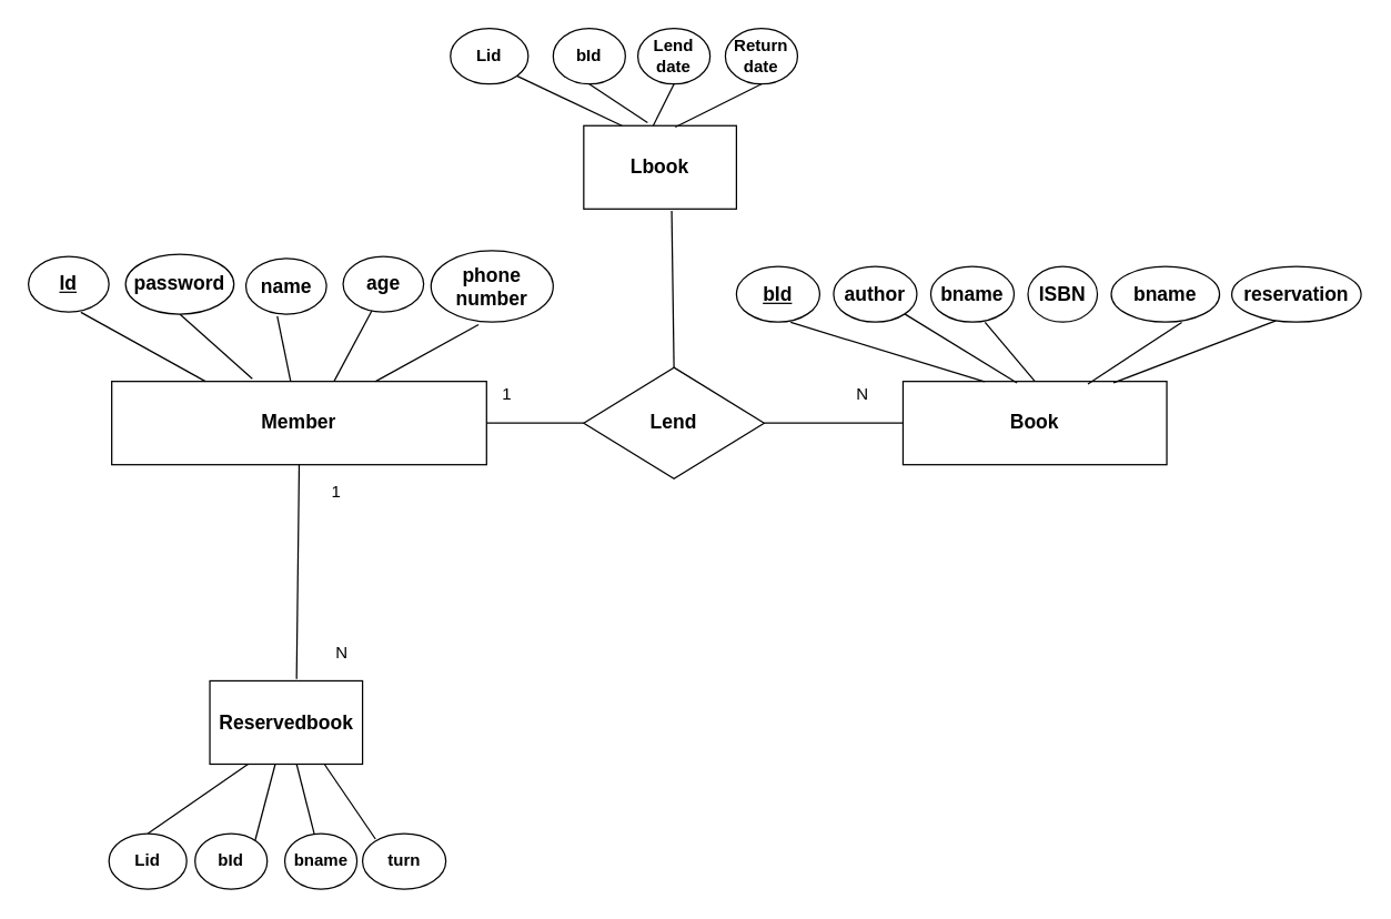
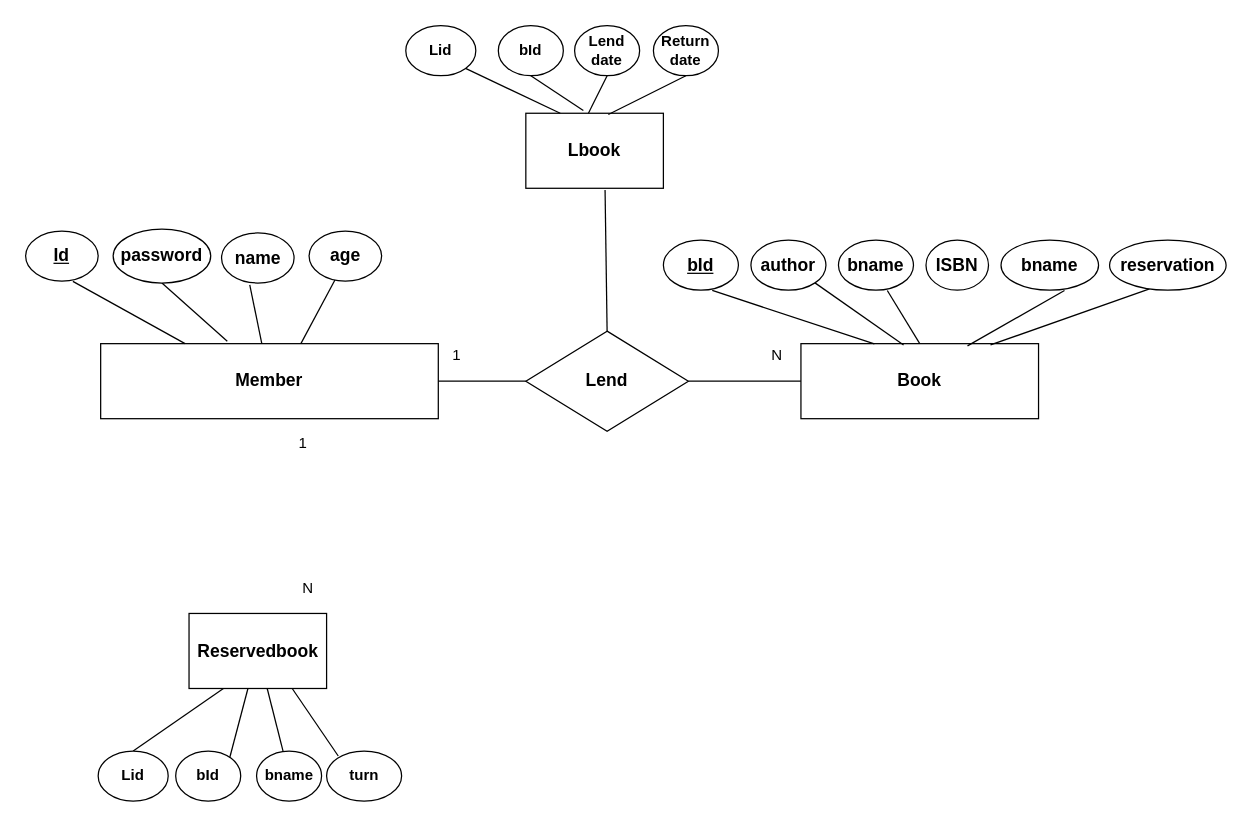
  <mxCell id="0" />
  <mxCell id="1" parent="0" />
  <mxCell id="2" value="&lt;span style=&quot;font-size: 14px&quot;&gt;&lt;b&gt;Member&lt;/b&gt;&lt;/span&gt;" style="rounded=0;whiteSpace=wrap;html=1;" vertex="1" parent="1"><mxGeometry x="80" y="274.25" width="270" height="60" as="geometry" /></mxCell>
  <mxCell id="3" value="" style="endArrow=none;html=1;entryX=0.651;entryY=1.005;entryDx=0;entryDy=0;entryPerimeter=0;exitX=0.25;exitY=0;exitDx=0;exitDy=0;" edge="1" parent="1" source="2" target="4"><mxGeometry width="50" height="50" relative="1" as="geometry"><mxPoint x="92.58" y="265.27" as="sourcePoint" /><mxPoint x="90" y="224.25" as="targetPoint" /><Array as="points" /></mxGeometry></mxCell>
  <mxCell id="4" value="&lt;b&gt;&lt;u&gt;&lt;font style=&quot;font-size: 14px&quot;&gt;Id&lt;/font&gt;&lt;/u&gt;&lt;/b&gt;" style="ellipse;whiteSpace=wrap;html=1;" vertex="1" parent="1"><mxGeometry x="20" y="184.25" width="58" height="40" as="geometry" /></mxCell>
  <mxCell id="5" value="" style="endArrow=none;html=1;exitX=0.375;exitY=-0.033;exitDx=0;exitDy=0;entryX=0.5;entryY=1;entryDx=0;entryDy=0;exitPerimeter=0;" edge="1" parent="1" source="2" target="6"><mxGeometry width="50" height="50" relative="1" as="geometry"><mxPoint x="122.46" y="264.25" as="sourcePoint" /><mxPoint x="170" y="227.25" as="targetPoint" /><Array as="points" /></mxGeometry></mxCell>
  <mxCell id="6" value="&lt;b&gt;&lt;font style=&quot;font-size: 14px&quot;&gt;password&lt;/font&gt;&lt;/b&gt;" style="ellipse;whiteSpace=wrap;html=1;" vertex="1" parent="1"><mxGeometry x="90" y="182.75" width="78" height="43" as="geometry" /></mxCell>
  <mxCell id="7" value="" style="endArrow=none;html=1;entryX=0.389;entryY=1.035;entryDx=0;entryDy=0;entryPerimeter=0;" edge="1" parent="1" source="2" target="8"><mxGeometry width="50" height="50" relative="1" as="geometry"><mxPoint x="169.997" y="264.25" as="sourcePoint" /><mxPoint x="226.67" y="224.25" as="targetPoint" /></mxGeometry></mxCell>
  <mxCell id="8" value="&lt;font style=&quot;font-size: 14px&quot;&gt;&lt;b&gt;name&lt;/b&gt;&lt;/font&gt;" style="ellipse;whiteSpace=wrap;html=1;" vertex="1" parent="1"><mxGeometry x="176.67" y="185.75" width="58" height="40" as="geometry" /></mxCell>
  <mxCell id="9" value="" style="endArrow=none;html=1;exitX=0.593;exitY=0;exitDx=0;exitDy=0;entryX=0.362;entryY=0.963;entryDx=0;entryDy=0;entryPerimeter=0;exitPerimeter=0;" edge="1" parent="1" target="10" source="2"><mxGeometry width="50" height="50" relative="1" as="geometry"><mxPoint x="191.67" y="264.25" as="sourcePoint" /><mxPoint x="270" y="225.25" as="targetPoint" /></mxGeometry></mxCell>
  <mxCell id="10" value="&lt;font style=&quot;font-size: 14px&quot;&gt;&lt;b&gt;age&lt;/b&gt;&lt;/font&gt;" style="ellipse;whiteSpace=wrap;html=1;" vertex="1" parent="1"><mxGeometry x="246.67" y="184.25" width="58" height="40" as="geometry" /></mxCell>
- <mxCell id="11" value="" style="endArrow=none;html=1;entryX=0.389;entryY=1.035;entryDx=0;entryDy=0;entryPerimeter=0;exitX=0.704;exitY=0;exitDx=0;exitDy=0;exitPerimeter=0;" edge="1" parent="1" target="12" source="2"><mxGeometry width="50" height="50" relative="1" as="geometry"><mxPoint x="320.61" y="274.25" as="sourcePoint" /><mxPoint x="370" y="224.25" as="targetPoint" /></mxGeometry></mxCell>
- <mxCell id="12" value="&lt;font style=&quot;font-size: 14px&quot;&gt;&lt;b&gt;phone&lt;br&gt;number&lt;br&gt;&lt;/b&gt;&lt;/font&gt;" style="ellipse;whiteSpace=wrap;html=1;" vertex="1" parent="1"><mxGeometry x="310" y="180" width="88" height="51.5" as="geometry" /></mxCell>
  <mxCell id="13" value="&lt;b style=&quot;font-size: 14px&quot;&gt;Lend&lt;/b&gt;" style="rhombus;whiteSpace=wrap;html=1;" vertex="1" parent="1"><mxGeometry x="420" y="264.25" width="130" height="80" as="geometry" /></mxCell>
  <mxCell id="14" value="" style="endArrow=none;html=1;entryX=0;entryY=0.5;entryDx=0;entryDy=0;exitX=1;exitY=0.5;exitDx=0;exitDy=0;fontStyle=1" edge="1" parent="1" source="2" target="13"><mxGeometry width="50" height="50" relative="1" as="geometry"><mxPoint x="370" y="324.25" as="sourcePoint" /><mxPoint x="420" y="274.25" as="targetPoint" /></mxGeometry></mxCell>
  <mxCell id="15" value="" style="endArrow=none;html=1;exitX=1;exitY=0.5;exitDx=0;exitDy=0;entryX=0;entryY=0.5;entryDx=0;entryDy=0;" edge="1" parent="1" source="13" target="16"><mxGeometry width="50" height="50" relative="1" as="geometry"><mxPoint x="590" y="374.25" as="sourcePoint" /><mxPoint x="640" y="304.25" as="targetPoint" /></mxGeometry></mxCell>
- <mxCell id="16" value="&lt;span style=&quot;font-size: 14px&quot;&gt;&lt;b&gt;Book&lt;/b&gt;&lt;/span&gt;" style="rounded=0;whiteSpace=wrap;html=1;" vertex="1" parent="1"><mxGeometry x="650" y="274.25" width="190" height="60" as="geometry" /></mxCell>
+ <mxCell id="16" value="&lt;span style=&quot;font-size: 14px&quot;&gt;&lt;b&gt;Book&lt;/b&gt;&lt;/span&gt;" style="rounded=0;whiteSpace=wrap;html=1;" vertex="1" parent="1"><mxGeometry x="640" y="274.25" width="190" height="60" as="geometry" /></mxCell>
  <mxCell id="17" value="" style="endArrow=none;html=1;entryX=0.651;entryY=1.005;entryDx=0;entryDy=0;entryPerimeter=0;exitX=0.309;exitY=0.003;exitDx=0;exitDy=0;exitPerimeter=0;" edge="1" parent="1" target="18" source="16"><mxGeometry width="50" height="50" relative="1" as="geometry"><mxPoint x="697.5" y="274.25" as="sourcePoint" /><mxPoint x="640" y="224.25" as="targetPoint" /><Array as="points" /></mxGeometry></mxCell>
  <mxCell id="18" value="&lt;b&gt;&lt;u&gt;&lt;font style=&quot;font-size: 14px&quot;&gt;bId&lt;/font&gt;&lt;/u&gt;&lt;/b&gt;" style="ellipse;whiteSpace=wrap;html=1;" vertex="1" parent="1"><mxGeometry x="530" y="191.5" width="60" height="40" as="geometry" /></mxCell>
  <mxCell id="19" value="1" style="text;html=1;strokeColor=none;fillColor=none;align=center;verticalAlign=middle;whiteSpace=wrap;rounded=0;" vertex="1" parent="1"><mxGeometry x="354" y="274.25" width="22" height="20" as="geometry" /></mxCell>
  <mxCell id="20" value="N" style="text;html=1;strokeColor=none;fillColor=none;align=center;verticalAlign=middle;whiteSpace=wrap;rounded=0;" vertex="1" parent="1"><mxGeometry x="610" y="274.25" width="22" height="20" as="geometry" /></mxCell>
  <mxCell id="21" value="" style="endArrow=none;html=1;entryX=0;entryY=0;entryDx=0;entryDy=0;exitX=0.432;exitY=0.017;exitDx=0;exitDy=0;exitPerimeter=0;" edge="1" parent="1" target="22" source="16"><mxGeometry width="50" height="50" relative="1" as="geometry"><mxPoint x="803.15" y="275.45" as="sourcePoint" /><mxPoint x="730" y="224.25" as="targetPoint" /><Array as="points" /></mxGeometry></mxCell>
  <mxCell id="22" value="&lt;span style=&quot;font-size: 14px&quot;&gt;&lt;b&gt;author&lt;/b&gt;&lt;/span&gt;" style="ellipse;whiteSpace=wrap;html=1;direction=west;" vertex="1" parent="1"><mxGeometry x="600" y="191.5" width="60" height="40" as="geometry" /></mxCell>
  <mxCell id="23" value="" style="endArrow=none;html=1;entryX=0.651;entryY=1.005;entryDx=0;entryDy=0;entryPerimeter=0;exitX=0.5;exitY=0;exitDx=0;exitDy=0;" edge="1" parent="1" target="24" source="16"><mxGeometry width="50" height="50" relative="1" as="geometry"><mxPoint x="893.15" y="269.7" as="sourcePoint" /><mxPoint x="820" y="218.5" as="targetPoint" /><Array as="points" /></mxGeometry></mxCell>
  <mxCell id="24" value="&lt;span style=&quot;font-size: 14px&quot;&gt;&lt;b&gt;bname&lt;/b&gt;&lt;/span&gt;" style="ellipse;whiteSpace=wrap;html=1;" vertex="1" parent="1"><mxGeometry x="670" y="191.5" width="60" height="40" as="geometry" /></mxCell>
  <mxCell id="25" value="&lt;span style=&quot;font-size: 14px&quot;&gt;&lt;b&gt;ISBN&lt;/b&gt;&lt;/span&gt;" style="ellipse;whiteSpace=wrap;html=1;" vertex="1" parent="1"><mxGeometry x="740" y="191.5" width="50" height="40" as="geometry" /></mxCell>
  <mxCell id="26" value="" style="endArrow=none;html=1;entryX=0.651;entryY=1.005;entryDx=0;entryDy=0;entryPerimeter=0;exitX=0.701;exitY=0.03;exitDx=0;exitDy=0;exitPerimeter=0;" edge="1" parent="1" target="27" source="16"><mxGeometry width="50" height="50" relative="1" as="geometry"><mxPoint x="825" y="271.25" as="sourcePoint" /><mxPoint x="910" y="215.5" as="targetPoint" /><Array as="points" /></mxGeometry></mxCell>
  <mxCell id="27" value="&lt;span style=&quot;font-size: 14px&quot;&gt;&lt;b&gt;bname&lt;/b&gt;&lt;/span&gt;" style="ellipse;whiteSpace=wrap;html=1;" vertex="1" parent="1"><mxGeometry x="800" y="191.5" width="78" height="40" as="geometry" /></mxCell>
  <mxCell id="28" value="" style="endArrow=none;html=1;entryX=0.343;entryY=0.974;entryDx=0;entryDy=0;entryPerimeter=0;exitX=0.798;exitY=0.017;exitDx=0;exitDy=0;exitPerimeter=0;" edge="1" parent="1" target="29" source="16"><mxGeometry width="50" height="50" relative="1" as="geometry"><mxPoint x="860" y="276.05" as="sourcePoint" /><mxPoint x="996.81" y="215.5" as="targetPoint" /><Array as="points" /></mxGeometry></mxCell>
  <mxCell id="29" value="&lt;span style=&quot;font-size: 14px&quot;&gt;&lt;b&gt;reservation&lt;br&gt;&lt;/b&gt;&lt;/span&gt;" style="ellipse;whiteSpace=wrap;html=1;" vertex="1" parent="1"><mxGeometry x="886.81" y="191.5" width="93.19" height="40" as="geometry" /></mxCell>
  <mxCell id="30" value="" style="endArrow=none;html=1;exitX=0.5;exitY=0;exitDx=0;exitDy=0;entryX=0.576;entryY=1.023;entryDx=0;entryDy=0;entryPerimeter=0;" edge="1" parent="1" source="13" target="31"><mxGeometry width="50" height="50" relative="1" as="geometry"><mxPoint x="490" y="260" as="sourcePoint" /><mxPoint x="485" y="160" as="targetPoint" /></mxGeometry></mxCell>
  <mxCell id="31" value="&lt;font style=&quot;font-size: 14px&quot;&gt;&lt;b&gt;Lbook&lt;/b&gt;&lt;/font&gt;" style="rounded=0;whiteSpace=wrap;html=1;" vertex="1" parent="1"><mxGeometry x="420" y="90" width="110" height="60" as="geometry" /></mxCell>
  <mxCell id="32" value="" style="endArrow=none;html=1;exitX=0.25;exitY=0;exitDx=0;exitDy=0;entryX=1;entryY=1;entryDx=0;entryDy=0;" edge="1" parent="1" source="31" target="33"><mxGeometry width="50" height="50" relative="1" as="geometry"><mxPoint x="459" y="80" as="sourcePoint" /><mxPoint x="360" y="50" as="targetPoint" /></mxGeometry></mxCell>
  <mxCell id="33" value="&lt;b&gt;Lid&lt;/b&gt;" style="ellipse;whiteSpace=wrap;html=1;" vertex="1" parent="1"><mxGeometry x="324" y="20" width="56" height="40" as="geometry" /></mxCell>
  <mxCell id="34" value="" style="endArrow=none;html=1;exitX=0.418;exitY=-0.037;exitDx=0;exitDy=0;exitPerimeter=0;entryX=0.5;entryY=1;entryDx=0;entryDy=0;" edge="1" parent="1" target="35" source="31"><mxGeometry width="50" height="50" relative="1" as="geometry"><mxPoint x="530" y="87.78" as="sourcePoint" /><mxPoint x="428.75" y="50" as="targetPoint" /></mxGeometry></mxCell>
  <mxCell id="35" value="&lt;b&gt;bId&lt;/b&gt;" style="ellipse;whiteSpace=wrap;html=1;" vertex="1" parent="1"><mxGeometry x="398" y="20" width="52" height="40" as="geometry" /></mxCell>
  <mxCell id="36" value="" style="endArrow=none;html=1;exitX=0.455;exitY=0;exitDx=0;exitDy=0;exitPerimeter=0;entryX=0.5;entryY=1;entryDx=0;entryDy=0;" edge="1" parent="1" target="37" source="31"><mxGeometry width="50" height="50" relative="1" as="geometry"><mxPoint x="475.98" y="97.78" as="sourcePoint" /><mxPoint x="438.75" y="60" as="targetPoint" /></mxGeometry></mxCell>
  <mxCell id="37" value="&lt;b&gt;Lend date&lt;/b&gt;" style="ellipse;whiteSpace=wrap;html=1;" vertex="1" parent="1"><mxGeometry x="459" y="20" width="52" height="40" as="geometry" /></mxCell>
  <mxCell id="38" value="" style="endArrow=none;html=1;exitX=0.6;exitY=0.017;exitDx=0;exitDy=0;exitPerimeter=0;entryX=0.5;entryY=1;entryDx=0;entryDy=0;" edge="1" parent="1" target="39" source="31"><mxGeometry width="50" height="50" relative="1" as="geometry"><mxPoint x="590" y="87.78" as="sourcePoint" /><mxPoint x="552.77" y="50" as="targetPoint" /></mxGeometry></mxCell>
  <mxCell id="39" value="&lt;b&gt;Return&lt;br&gt;date&lt;/b&gt;" style="ellipse;whiteSpace=wrap;html=1;" vertex="1" parent="1"><mxGeometry x="522.02" y="20" width="52" height="40" as="geometry" /></mxCell>
  <mxCell id="40" value="&lt;span style=&quot;font-size: 14px&quot;&gt;&lt;b&gt;Reservedbook&lt;/b&gt;&lt;/span&gt;" style="rounded=0;whiteSpace=wrap;html=1;" vertex="1" parent="1"><mxGeometry x="150.67" y="490" width="110" height="60" as="geometry" /></mxCell>
  <mxCell id="41" value="" style="endArrow=none;html=1;exitX=0.5;exitY=0;exitDx=0;exitDy=0;entryX=0.25;entryY=1;entryDx=0;entryDy=0;" edge="1" parent="1" source="42" target="40"><mxGeometry width="50" height="50" relative="1" as="geometry"><mxPoint x="124" y="590" as="sourcePoint" /><mxPoint x="70" y="570" as="targetPoint" /></mxGeometry></mxCell>
  <mxCell id="42" value="&lt;b&gt;Lid&lt;/b&gt;" style="ellipse;whiteSpace=wrap;html=1;" vertex="1" parent="1"><mxGeometry x="78" y="600" width="56" height="40" as="geometry" /></mxCell>
  <mxCell id="43" value="" style="endArrow=none;html=1;exitX=0.418;exitY=-0.037;exitDx=0;exitDy=0;exitPerimeter=0;" edge="1" parent="1" target="40"><mxGeometry width="50" height="50" relative="1" as="geometry"><mxPoint x="181.98" y="610" as="sourcePoint" /><mxPoint x="140" y="582" as="targetPoint" /></mxGeometry></mxCell>
  <mxCell id="44" value="&lt;b&gt;bId&lt;/b&gt;" style="ellipse;whiteSpace=wrap;html=1;" vertex="1" parent="1"><mxGeometry x="140" y="600" width="52" height="40" as="geometry" /></mxCell>
  <mxCell id="45" value="" style="endArrow=none;html=1;" edge="1" parent="1" source="46" target="40"><mxGeometry width="50" height="50" relative="1" as="geometry"><mxPoint x="217.66" y="610" as="sourcePoint" /><mxPoint x="267.66" y="560" as="targetPoint" /></mxGeometry></mxCell>
  <mxCell id="46" value="&lt;b&gt;bname&lt;/b&gt;" style="ellipse;whiteSpace=wrap;html=1;" vertex="1" parent="1"><mxGeometry x="204.67" y="600" width="52" height="40" as="geometry" /></mxCell>
  <mxCell id="47" value="" style="endArrow=none;html=1;entryX=0.75;entryY=1;entryDx=0;entryDy=0;" edge="1" parent="1" target="40"><mxGeometry width="50" height="50" relative="1" as="geometry"><mxPoint x="270" y="604" as="sourcePoint" /><mxPoint x="324" y="580" as="targetPoint" /></mxGeometry></mxCell>
- <mxCell id="48" value="" style="endArrow=none;html=1;entryX=0.5;entryY=1;entryDx=0;entryDy=0;exitX=0.568;exitY=-0.023;exitDx=0;exitDy=0;exitPerimeter=0;" edge="1" parent="1" source="40" target="2"><mxGeometry width="50" height="50" relative="1" as="geometry"><mxPoint x="184.67" y="460" as="sourcePoint" /><mxPoint x="234.67" y="410" as="targetPoint" /></mxGeometry></mxCell>
  <mxCell id="49" value="1" style="text;html=1;strokeColor=none;fillColor=none;align=center;verticalAlign=middle;whiteSpace=wrap;rounded=0;" vertex="1" parent="1"><mxGeometry x="230.66" y="344.25" width="22" height="20" as="geometry" /></mxCell>
  <mxCell id="50" value="N" style="text;html=1;strokeColor=none;fillColor=none;align=center;verticalAlign=middle;whiteSpace=wrap;rounded=0;" vertex="1" parent="1"><mxGeometry x="234.67" y="460" width="22" height="20" as="geometry" /></mxCell>
  <mxCell id="51" value="&lt;b&gt;turn&lt;/b&gt;" style="ellipse;whiteSpace=wrap;html=1;" vertex="1" parent="1"><mxGeometry x="260.67" y="600" width="60" height="40" as="geometry" /></mxCell>
